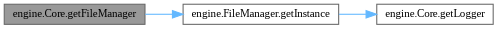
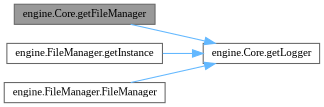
  digraph {
    fontname="Liberation Serif"
    rankdir=LR
    node [color=grey40 fillcolor=white fontname="Liberation Serif" fontsize=10 shape=box style=filled]
    edge [color=steelblue1 fontname="Liberation Serif" fontsize=10 labelfontname=Helvetica labelfontsize=10 style=solid]
    n1 [color=gray40 fillcolor=grey60 fontcolor=black height=0.2 label="engine.Core.getFileManager" width=0.4]
    n2 [height=0.2 label="engine.FileManager.getInstance" width=0.4]
    n3 [height=0.2 label="engine.Core.getLogger" width=0.4]
-   n1 -> n2
+   n4 [height=0.2 label="engine.FileManager.FileManager" width=0.4]
+   n1 -> n3
    n2 -> n3
+   n4 -> n3
  }
